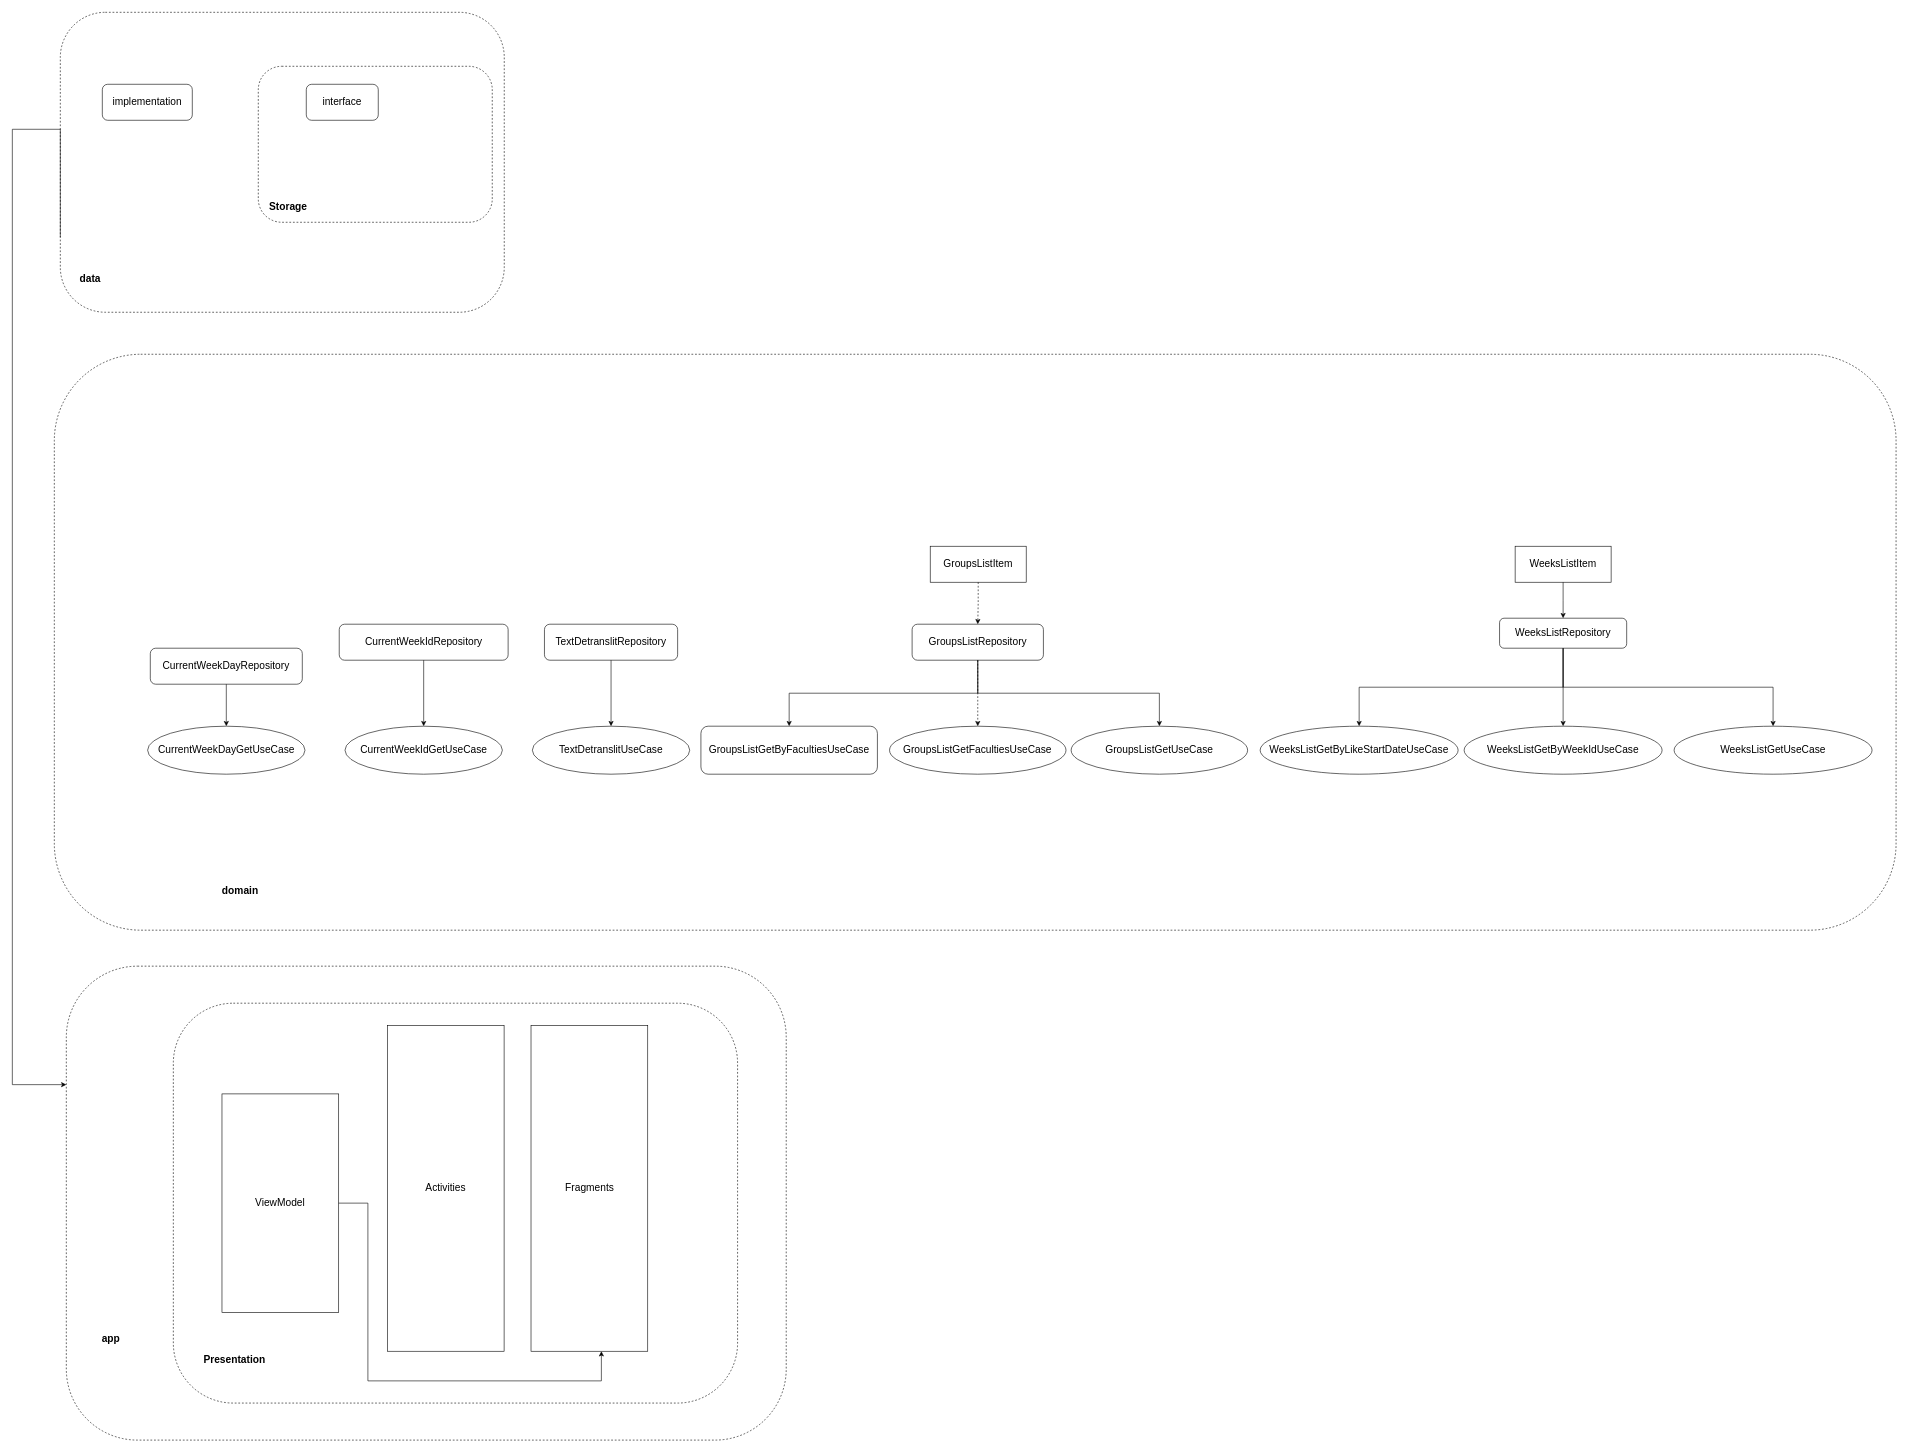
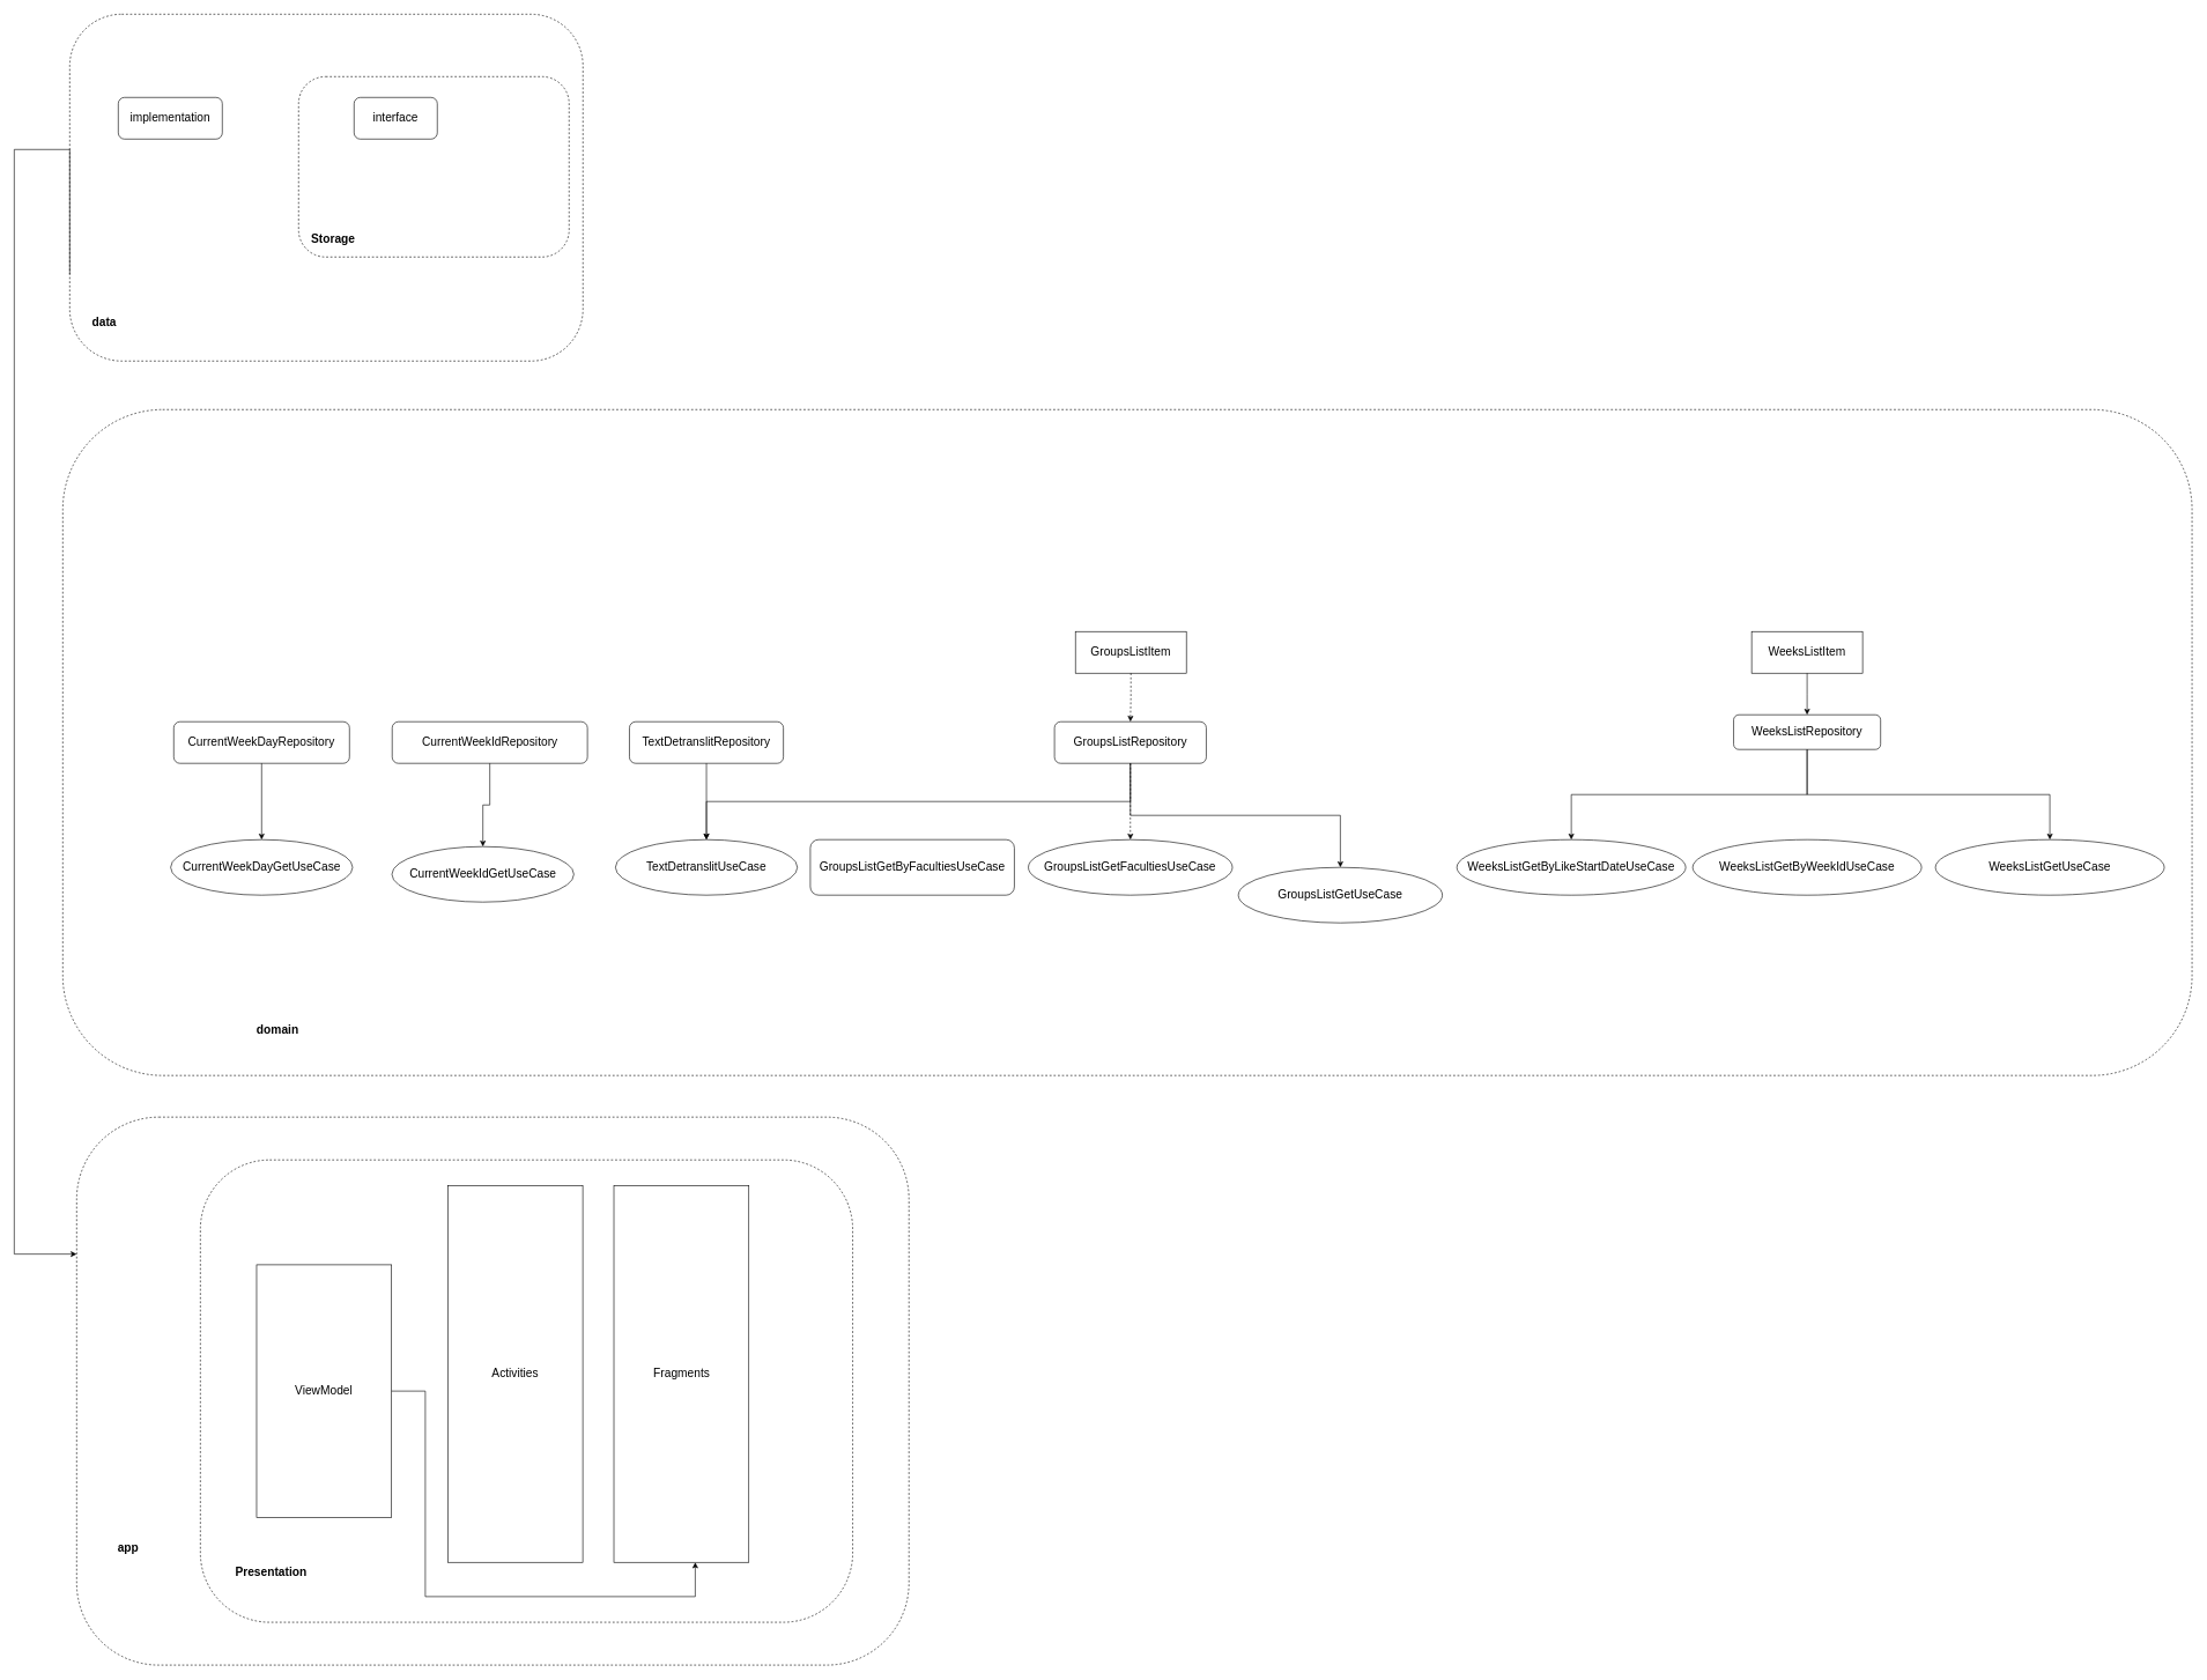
  <mxCell id="0" />
  <mxCell id="1" parent="0" />
  <mxCell id="2" value="" style="group" vertex="1" connectable="0" parent="1"><mxGeometry x="130" y="940" width="3030" height="640" as="geometry" /></mxCell>
  <mxCell id="3" value="" style="rounded=1;whiteSpace=wrap;html=1;dashed=1;strokeColor=default;fontSize=17;fillColor=default;" parent="2" vertex="1"><mxGeometry x="-40" y="-350" width="3070" height="960" as="geometry" /></mxCell>
  <mxCell id="4" value="&lt;b&gt;domain&lt;/b&gt;" style="text;html=1;strokeColor=none;fillColor=none;align=center;verticalAlign=middle;whiteSpace=wrap;rounded=0;dashed=1;fontSize=17;" parent="2" vertex="1"><mxGeometry x="180.0" y="530" width="180.0" height="30" as="geometry" /></mxCell>
- <mxCell id="5" value="CurrentWeekDayRepository" style="rounded=1;whiteSpace=wrap;html=1;labelBackgroundColor=#FFFFFF;strokeColor=default;fontSize=17;fontColor=#000000;fillColor=none;" vertex="1" parent="2"><mxGeometry x="120.001" y="140" width="253.363" height="60" as="geometry" /></mxCell>
+ <mxCell id="5" value="CurrentWeekDayRepository" style="rounded=1;whiteSpace=wrap;html=1;labelBackgroundColor=#FFFFFF;strokeColor=default;fontSize=17;fontColor=#000000;fillColor=none;" vertex="1" parent="2"><mxGeometry x="120.001" y="100" width="253.363" height="60" as="geometry" /></mxCell>
  <mxCell id="6" value="CurrentWeekIdRepository" style="rounded=1;whiteSpace=wrap;html=1;labelBackgroundColor=#FFFFFF;strokeColor=default;fontSize=17;fontColor=#000000;fillColor=none;" vertex="1" parent="2"><mxGeometry x="434.918" y="100" width="281.536" height="60" as="geometry" /></mxCell>
  <mxCell id="7" value="GroupsListRepository" style="rounded=1;whiteSpace=wrap;html=1;labelBackgroundColor=#FFFFFF;strokeColor=default;fontSize=17;fontColor=#000000;fillColor=none;" vertex="1" parent="2"><mxGeometry x="1389.851" y="100" width="218.862" height="60" as="geometry" /></mxCell>
  <mxCell id="8" value="TextDetranslitRepository" style="rounded=1;whiteSpace=wrap;html=1;labelBackgroundColor=#FFFFFF;strokeColor=default;fontSize=17;fontColor=#000000;fillColor=none;" vertex="1" parent="2"><mxGeometry x="777" y="100" width="222" height="60" as="geometry" /></mxCell>
- <mxCell id="9" style="edgeStyle=orthogonalEdgeStyle;rounded=0;orthogonalLoop=1;jettySize=auto;html=1;fontSize=17;fontColor=#000000;" edge="1" parent="2" source="11" target="25"><mxGeometry relative="1" as="geometry" /></mxCell>
  <mxCell id="10" style="edgeStyle=orthogonalEdgeStyle;rounded=0;orthogonalLoop=1;jettySize=auto;html=1;exitX=0.5;exitY=1;exitDx=0;exitDy=0;fontSize=17;fontColor=#000000;" edge="1" parent="2" source="11" target="24"><mxGeometry relative="1" as="geometry" /></mxCell>
  <mxCell id="11" value="WeeksListRepository" style="rounded=1;whiteSpace=wrap;html=1;labelBackgroundColor=#FFFFFF;strokeColor=default;fontSize=17;fontColor=#000000;fillColor=none;" vertex="1" parent="2"><mxGeometry x="2369.05" y="90" width="211.91" height="50" as="geometry" /></mxCell>
  <mxCell id="12" value="CurrentWeekDayGetUseCase" style="ellipse;whiteSpace=wrap;html=1;labelBackgroundColor=#FFFFFF;strokeColor=default;fontSize=17;fontColor=#000000;fillColor=none;" vertex="1" parent="2"><mxGeometry x="115.501" y="270" width="262.364" height="80" as="geometry" /></mxCell>
  <mxCell id="13" style="edgeStyle=orthogonalEdgeStyle;rounded=0;orthogonalLoop=1;jettySize=auto;html=1;fontSize=17;fontColor=#000000;" edge="1" parent="2" source="5" target="12"><mxGeometry relative="1" as="geometry" /></mxCell>
- <mxCell id="14" value="CurrentWeekIdGetUseCase" style="ellipse;whiteSpace=wrap;html=1;labelBackgroundColor=#FFFFFF;strokeColor=default;fontSize=17;fontColor=#000000;fillColor=none;" vertex="1" parent="2"><mxGeometry x="444.505" y="270" width="262.364" height="80" as="geometry" /></mxCell>
+ <mxCell id="14" value="CurrentWeekIdGetUseCase" style="ellipse;whiteSpace=wrap;html=1;labelBackgroundColor=#FFFFFF;strokeColor=default;fontSize=17;fontColor=#000000;fillColor=none;" vertex="1" parent="2"><mxGeometry x="434.505" y="280" width="262.364" height="80" as="geometry" /></mxCell>
  <mxCell id="15" style="edgeStyle=orthogonalEdgeStyle;rounded=0;orthogonalLoop=1;jettySize=auto;html=1;exitX=0.5;exitY=1;exitDx=0;exitDy=0;entryX=0.5;entryY=0;entryDx=0;entryDy=0;fontSize=17;fontColor=#000000;" edge="1" parent="2" source="6" target="14"><mxGeometry relative="1" as="geometry" /></mxCell>
  <mxCell id="16" value="TextDetranslitUseCase" style="ellipse;whiteSpace=wrap;html=1;labelBackgroundColor=#FFFFFF;strokeColor=default;fontSize=17;fontColor=#000000;fillColor=none;" vertex="1" parent="2"><mxGeometry x="756.818" y="270" width="262.364" height="80" as="geometry" /></mxCell>
  <mxCell id="17" style="edgeStyle=orthogonalEdgeStyle;rounded=0;orthogonalLoop=1;jettySize=auto;html=1;exitX=0.5;exitY=1;exitDx=0;exitDy=0;fontSize=17;fontColor=#000000;" edge="1" parent="2" source="8" target="16"><mxGeometry relative="1" as="geometry" /></mxCell>
  <mxCell id="18" value="GroupsListGetByFacultiesUseCase" style="whiteSpace=wrap;html=1;labelBackgroundColor=#FFFFFF;strokeColor=default;fontSize=17;fontColor=#000000;fillColor=none;rounded=1;" vertex="1" parent="2"><mxGeometry x="1037.8" y="270" width="294.2" height="80" as="geometry" /></mxCell>
- <mxCell id="19" style="edgeStyle=orthogonalEdgeStyle;rounded=0;orthogonalLoop=1;jettySize=auto;html=1;exitX=0.5;exitY=1;exitDx=0;exitDy=0;fontSize=17;fontColor=#000000;" edge="1" parent="2" source="7" target="18"><mxGeometry relative="1" as="geometry" /></mxCell>
+ <mxCell id="19" style="edgeStyle=orthogonalEdgeStyle;rounded=0;orthogonalLoop=1;jettySize=auto;html=1;exitX=0.5;exitY=1;exitDx=0;exitDy=0;fontSize=17;fontColor=#000000;" edge="1" parent="2" source="7" target="16"><mxGeometry relative="1" as="geometry" /></mxCell>
  <mxCell id="20" value="GroupsListGetFacultiesUseCase" style="ellipse;whiteSpace=wrap;html=1;labelBackgroundColor=#FFFFFF;strokeColor=default;fontSize=17;fontColor=#000000;fillColor=none;" vertex="1" parent="2"><mxGeometry x="1352.182" y="270" width="294.2" height="80" as="geometry" /></mxCell>
  <mxCell id="21" style="edgeStyle=orthogonalEdgeStyle;rounded=0;orthogonalLoop=1;jettySize=auto;html=1;exitX=0.5;exitY=1;exitDx=0;exitDy=0;fontSize=17;fontColor=#000000;dashed=1;" edge="1" parent="2" source="7" target="20"><mxGeometry relative="1" as="geometry" /></mxCell>
- <mxCell id="22" value="GroupsListGetUseCase" style="ellipse;whiteSpace=wrap;html=1;labelBackgroundColor=#FFFFFF;strokeColor=default;fontSize=17;fontColor=#000000;fillColor=none;" vertex="1" parent="2"><mxGeometry x="1654.909" y="270" width="294.2" height="80" as="geometry" /></mxCell>
+ <mxCell id="22" value="GroupsListGetUseCase" style="ellipse;whiteSpace=wrap;html=1;labelBackgroundColor=#FFFFFF;strokeColor=default;fontSize=17;fontColor=#000000;fillColor=none;" vertex="1" parent="2"><mxGeometry x="1654.909" y="310" width="294.2" height="80" as="geometry" /></mxCell>
  <mxCell id="23" style="edgeStyle=orthogonalEdgeStyle;rounded=0;orthogonalLoop=1;jettySize=auto;html=1;exitX=0.5;exitY=1;exitDx=0;exitDy=0;fontSize=17;fontColor=#000000;" edge="1" parent="2" source="7" target="22"><mxGeometry relative="1" as="geometry" /></mxCell>
  <mxCell id="24" value="WeeksListGetByLikeStartDateUseCase" style="ellipse;whiteSpace=wrap;html=1;labelBackgroundColor=#FFFFFF;strokeColor=default;fontSize=17;fontColor=#000000;fillColor=none;" vertex="1" parent="2"><mxGeometry x="1970" y="270" width="330" height="80" as="geometry" /></mxCell>
  <mxCell id="25" value="WeeksListGetByWeekIdUseCase" style="ellipse;whiteSpace=wrap;html=1;labelBackgroundColor=#FFFFFF;strokeColor=default;fontSize=17;fontColor=#000000;fillColor=none;" vertex="1" parent="2"><mxGeometry x="2310" y="270" width="330" height="80" as="geometry" /></mxCell>
  <mxCell id="26" style="edgeStyle=orthogonalEdgeStyle;rounded=0;orthogonalLoop=1;jettySize=auto;html=1;exitX=0.5;exitY=1;exitDx=0;exitDy=0;entryX=0.5;entryY=0;entryDx=0;entryDy=0;fontSize=17;fontColor=#000000;dashed=1;" edge="1" parent="2" source="27" target="7"><mxGeometry relative="1" as="geometry" /></mxCell>
  <mxCell id="27" value="GroupsListItem" style="rounded=0;whiteSpace=wrap;html=1;labelBackgroundColor=#FFFFFF;strokeColor=default;fontSize=17;fontColor=#000000;fillColor=none;" vertex="1" parent="2"><mxGeometry x="1420" y="-30" width="160" height="60" as="geometry" /></mxCell>
  <mxCell id="28" value="WeeksListItem" style="rounded=0;whiteSpace=wrap;html=1;labelBackgroundColor=#FFFFFF;strokeColor=default;fontSize=17;fontColor=#000000;fillColor=none;" vertex="1" parent="2"><mxGeometry x="2395" y="-30" width="160" height="60" as="geometry" /></mxCell>
  <mxCell id="29" style="edgeStyle=orthogonalEdgeStyle;rounded=0;orthogonalLoop=1;jettySize=auto;html=1;fontSize=17;fontColor=#000000;" edge="1" parent="2" source="28" target="11"><mxGeometry relative="1" as="geometry" /></mxCell>
  <mxCell id="30" value="" style="group;fillColor=default;" vertex="1" connectable="0" parent="1"><mxGeometry x="100" y="20" width="740" height="500" as="geometry" /></mxCell>
  <mxCell id="31" value="" style="rounded=1;whiteSpace=wrap;html=1;strokeColor=default;fontSize=17;fillColor=none;dashed=1;" vertex="1" parent="30"><mxGeometry width="740" height="500" as="geometry" /></mxCell>
  <mxCell id="32" value="&lt;b&gt;data&lt;/b&gt;" style="text;html=1;strokeColor=none;fillColor=none;align=center;verticalAlign=middle;whiteSpace=wrap;rounded=0;dashed=1;fontSize=17;" vertex="1" parent="30"><mxGeometry x="20" y="430" width="60" height="30" as="geometry" /></mxCell>
  <mxCell id="33" value="implementation" style="rounded=1;whiteSpace=wrap;html=1;strokeColor=default;fontSize=17;fillColor=none;" vertex="1" parent="30"><mxGeometry x="70" y="120" width="150" height="60" as="geometry" /></mxCell>
  <mxCell id="34" value="" style="group" vertex="1" connectable="0" parent="30"><mxGeometry x="330" y="90" width="390" height="260" as="geometry" /></mxCell>
  <mxCell id="35" value="" style="rounded=1;whiteSpace=wrap;html=1;strokeColor=default;fontSize=17;fillColor=none;dashed=1;" vertex="1" parent="34"><mxGeometry width="390" height="260" as="geometry" /></mxCell>
  <mxCell id="36" value="interface" style="rounded=1;whiteSpace=wrap;html=1;strokeColor=default;fontSize=17;fillColor=none;" vertex="1" parent="34"><mxGeometry x="80" y="30" width="120" height="60" as="geometry" /></mxCell>
  <mxCell id="37" value="&lt;b&gt;Storage&lt;/b&gt;" style="text;html=1;strokeColor=none;fillColor=none;align=center;verticalAlign=middle;whiteSpace=wrap;rounded=0;dashed=1;fontSize=17;" vertex="1" parent="34"><mxGeometry x="20" y="220" width="60" height="30" as="geometry" /></mxCell>
  <mxCell id="38" value="" style="group" vertex="1" connectable="0" parent="1"><mxGeometry x="110" y="1610" width="1200" height="790" as="geometry" /></mxCell>
  <mxCell id="39" value="" style="rounded=1;whiteSpace=wrap;html=1;dashed=1;" parent="38" vertex="1"><mxGeometry width="1200" height="790" as="geometry" /></mxCell>
  <mxCell id="40" value="app" style="text;html=1;align=center;verticalAlign=middle;resizable=0;points=[];autosize=1;strokeColor=none;fillColor=none;fontSize=17;fontStyle=1" parent="38" vertex="1"><mxGeometry x="48.649" y="606.562" width="50" height="30" as="geometry" /></mxCell>
  <mxCell id="41" value="" style="group" vertex="1" connectable="0" parent="38"><mxGeometry x="178.378" y="61.719" width="940.541" height="666.562" as="geometry" /></mxCell>
  <mxCell id="42" value="" style="rounded=1;whiteSpace=wrap;html=1;strokeColor=default;fontSize=17;fillColor=none;dashed=1;" parent="41" vertex="1"><mxGeometry width="940.541" height="666.562" as="geometry" /></mxCell>
  <mxCell id="43" value="Presentation&lt;br style=&quot;font-size: 17px;&quot;&gt;" style="text;html=1;align=center;verticalAlign=middle;resizable=0;points=[];autosize=1;strokeColor=none;fillColor=none;fontStyle=1;fontSize=17;" parent="41" vertex="1"><mxGeometry x="36.175" y="580.156" width="130" height="30" as="geometry" /></mxCell>
  <mxCell id="44" style="edgeStyle=orthogonalEdgeStyle;rounded=0;orthogonalLoop=1;jettySize=auto;html=1;exitX=1;exitY=0.5;exitDx=0;exitDy=0;fontSize=17;" edge="1" parent="41" source="45" target="46"><mxGeometry relative="1" as="geometry"><Array as="points"><mxPoint x="324.324" y="333.281" /><mxPoint x="324.324" y="629.531" /><mxPoint x="713.514" y="629.531" /></Array></mxGeometry></mxCell>
  <mxCell id="45" value="ViewModel" style="rounded=0;whiteSpace=wrap;html=1;strokeColor=default;fontSize=17;fillColor=none;" vertex="1" parent="41"><mxGeometry x="81.081" y="151.211" width="194.595" height="364.141" as="geometry" /></mxCell>
  <mxCell id="46" value="Fragments" style="rounded=0;whiteSpace=wrap;html=1;strokeColor=default;fontSize=17;fillColor=none;" parent="41" vertex="1"><mxGeometry x="596.216" y="37.031" width="194.595" height="543.125" as="geometry" /></mxCell>
  <mxCell id="47" value="Activities" style="rounded=0;whiteSpace=wrap;html=1;strokeColor=default;fontSize=17;fillColor=none;" parent="41" vertex="1"><mxGeometry x="356.757" y="37.031" width="194.595" height="543.125" as="geometry" /></mxCell>
  <mxCell id="48" style="edgeStyle=orthogonalEdgeStyle;rounded=0;orthogonalLoop=1;jettySize=auto;html=1;exitX=0;exitY=0.75;exitDx=0;exitDy=0;entryX=0;entryY=0.25;entryDx=0;entryDy=0;fontSize=17;" edge="1" parent="1" source="31" target="39"><mxGeometry relative="1" as="geometry"><Array as="points"><mxPoint x="20" y="215" /><mxPoint x="20" y="1808" /></Array></mxGeometry></mxCell>
  <mxCell id="49" value="WeeksListGetUseCase" style="ellipse;whiteSpace=wrap;html=1;labelBackgroundColor=#FFFFFF;strokeColor=default;fontSize=17;fontColor=#000000;fillColor=none;" vertex="1" parent="1"><mxGeometry x="2790" y="1210" width="330" height="80" as="geometry" /></mxCell>
  <mxCell id="50" style="edgeStyle=orthogonalEdgeStyle;rounded=0;orthogonalLoop=1;jettySize=auto;html=1;exitX=0.5;exitY=1;exitDx=0;exitDy=0;fontSize=17;fontColor=#000000;" edge="1" parent="1" source="11" target="49"><mxGeometry relative="1" as="geometry" /></mxCell>
